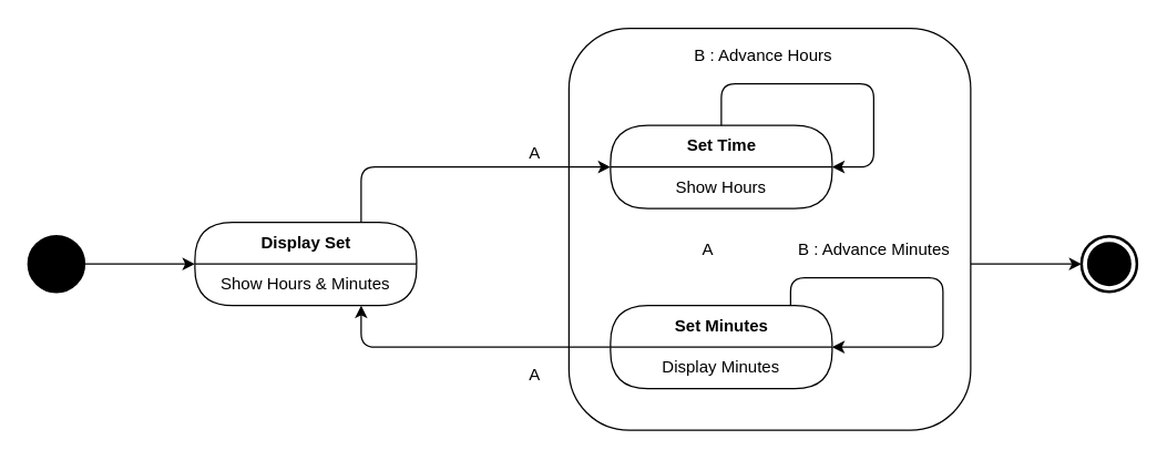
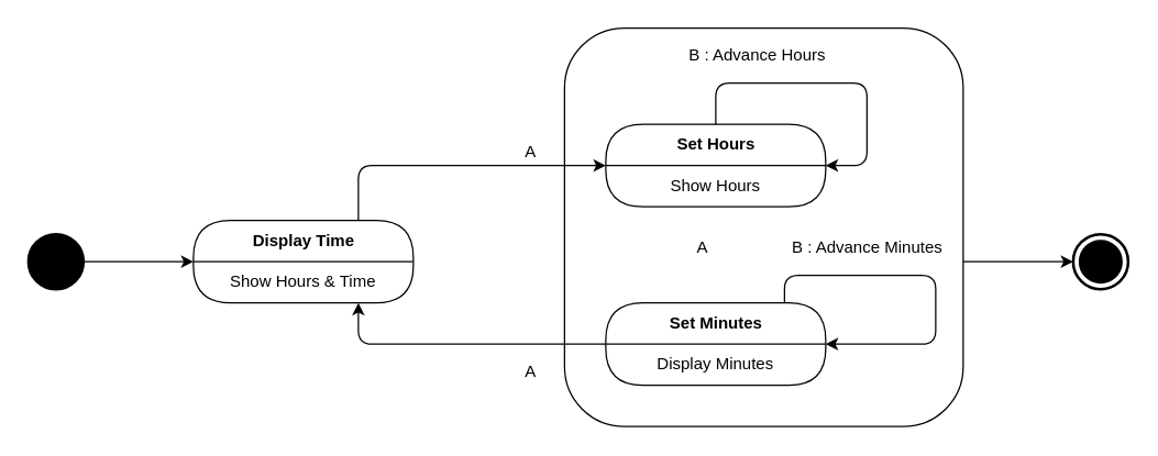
  <mxCell id="0" />
  <mxCell id="1" parent="0" />
  <mxCell id="2" value="" style="whiteSpace=wrap;html=1;aspect=fixed;rounded=1;glass=0;" vertex="1" parent="1"><mxGeometry x="410" y="20" width="290" height="290" as="geometry" /></mxCell>
  <mxCell id="3" value="" style="shape=ellipse;html=1;fillColor=#000000;strokeWidth=2;verticalLabelPosition=bottom;verticalAlignment=top;perimeter=ellipsePerimeter;" vertex="1" parent="1"><mxGeometry x="20" y="170" width="40" height="40" as="geometry" /></mxCell>
  <mxCell id="4" value="" style="endArrow=classic;html=1;exitX=1;exitY=0.5;exitDx=0;exitDy=0;" edge="1" parent="1" source="3"><mxGeometry width="50" height="50" relative="1" as="geometry"><mxPoint x="410" y="320" as="sourcePoint" /><mxPoint x="140" y="190" as="targetPoint" /></mxGeometry></mxCell>
  <mxCell id="5" value="" style="endArrow=classic;html=1;exitX=0.75;exitY=0;exitDx=0;exitDy=0;edgeStyle=orthogonalEdgeStyle;" edge="1" parent="1" source="16"><mxGeometry width="50" height="50" relative="1" as="geometry"><mxPoint x="365" y="129.5" as="sourcePoint" /><mxPoint x="440" y="120" as="targetPoint" /><Array as="points"><mxPoint x="260" y="120" /></Array></mxGeometry></mxCell>
  <mxCell id="6" value="" style="endArrow=classic;html=1;edgeStyle=orthogonalEdgeStyle;entryX=0.75;entryY=1;entryDx=0;entryDy=0;" edge="1" parent="1" target="17"><mxGeometry width="50" height="50" relative="1" as="geometry"><mxPoint x="440" y="250" as="sourcePoint" /><mxPoint x="360" y="390" as="targetPoint" /><Array as="points"><mxPoint x="260" y="250" /></Array></mxGeometry></mxCell>
  <mxCell id="7" value="A" style="text;html=1;align=center;verticalAlign=middle;resizable=0;points=[];autosize=1;" vertex="1" parent="1"><mxGeometry x="375" y="100" width="20" height="20" as="geometry" /></mxCell>
  <mxCell id="8" value="A" style="text;html=1;align=center;verticalAlign=middle;resizable=0;points=[];autosize=1;" vertex="1" parent="1"><mxGeometry x="375" y="260" width="20" height="20" as="geometry" /></mxCell>
  <mxCell id="9" value="" style="endArrow=classic;html=1;entryX=1;entryY=0;entryDx=0;entryDy=0;edgeStyle=orthogonalEdgeStyle;exitX=0.5;exitY=0;exitDx=0;exitDy=0;" edge="1" parent="1" target="19"><mxGeometry width="50" height="50" relative="1" as="geometry"><mxPoint x="520" y="100" as="sourcePoint" /><mxPoint x="600" y="130" as="targetPoint" /><Array as="points"><mxPoint x="520" y="60" /><mxPoint x="630" y="60" /><mxPoint x="630" y="120" /></Array></mxGeometry></mxCell>
  <mxCell id="10" value="B : Advance Hours" style="text;html=1;align=center;verticalAlign=middle;resizable=0;points=[];autosize=1;" vertex="1" parent="1"><mxGeometry x="495" y="30" width="110" height="20" as="geometry" /></mxCell>
  <mxCell id="11" value="B : Advance Minutes" style="text;html=1;align=center;verticalAlign=middle;resizable=0;points=[];autosize=1;" vertex="1" parent="1"><mxGeometry x="570" y="170" width="120" height="20" as="geometry" /></mxCell>
  <mxCell id="12" value="A" style="text;html=1;align=center;verticalAlign=middle;resizable=0;points=[];autosize=1;" vertex="1" parent="1"><mxGeometry x="500" y="170" width="20" height="20" as="geometry" /></mxCell>
  <mxCell id="13" value="" style="endArrow=classic;html=1;entryX=1;entryY=0;entryDx=0;entryDy=0;edgeStyle=orthogonalEdgeStyle;exitX=0.5;exitY=0;exitDx=0;exitDy=0;" edge="1" parent="1" target="21"><mxGeometry width="50" height="50" relative="1" as="geometry"><mxPoint x="570" y="220" as="sourcePoint" /><mxPoint x="650" y="240" as="targetPoint" /><Array as="points"><mxPoint x="570" y="200" /><mxPoint x="680" y="200" /><mxPoint x="680" y="250" /></Array></mxGeometry></mxCell>
  <mxCell id="14" value="" style="html=1;shape=mxgraph.sysml.actFinal;strokeWidth=2;verticalLabelPosition=bottom;verticalAlignment=top;" vertex="1" parent="1"><mxGeometry x="780" y="170" width="40" height="40" as="geometry" /></mxCell>
  <mxCell id="15" value="" style="endArrow=classic;html=1;exitX=1;exitY=0.5;exitDx=0;exitDy=0;" edge="1" parent="1"><mxGeometry width="50" height="50" relative="1" as="geometry"><mxPoint x="700" y="190" as="sourcePoint" /><mxPoint x="780" y="190" as="targetPoint" /></mxGeometry></mxCell>
- <mxCell id="16" value="Display Set" style="swimlane;html=1;fontStyle=1;align=center;verticalAlign=middle;childLayout=stackLayout;horizontal=1;startSize=30;horizontalStack=0;resizeParent=0;resizeLast=1;container=0;collapsible=0;rounded=1;arcSize=30;swimlaneFillColor=#FFFFFF;dropTarget=0;" vertex="1" parent="1"><mxGeometry x="140" y="160" width="160" height="60" as="geometry" /></mxCell>
- <mxCell id="17" value="Show Hours &amp;amp; Minutes" style="text;html=1;strokeColor=none;fillColor=none;align=center;verticalAlign=middle;spacingLeft=4;spacingRight=4;whiteSpace=wrap;overflow=hidden;rotatable=0;fontColor=#000000;" vertex="1" parent="16"><mxGeometry y="30" width="160" height="30" as="geometry" /></mxCell>
- <mxCell id="18" value="Set Time" style="swimlane;html=1;fontStyle=1;align=center;verticalAlign=middle;childLayout=stackLayout;horizontal=1;startSize=30;horizontalStack=0;resizeParent=0;resizeLast=1;container=0;collapsible=0;rounded=1;arcSize=30;swimlaneFillColor=#FFFFFF;dropTarget=0;" vertex="1" parent="1"><mxGeometry x="440" y="90" width="160" height="60" as="geometry" /></mxCell>
+ <mxCell id="16" value="Display Time" style="swimlane;html=1;fontStyle=1;align=center;verticalAlign=middle;childLayout=stackLayout;horizontal=1;startSize=30;horizontalStack=0;resizeParent=0;resizeLast=1;container=0;collapsible=0;rounded=1;arcSize=30;swimlaneFillColor=#FFFFFF;dropTarget=0;" vertex="1" parent="1"><mxGeometry x="140" y="160" width="160" height="60" as="geometry" /></mxCell>
+ <mxCell id="17" value="Show Hours &amp;amp; Time" style="text;html=1;strokeColor=none;fillColor=none;align=center;verticalAlign=middle;spacingLeft=4;spacingRight=4;whiteSpace=wrap;overflow=hidden;rotatable=0;fontColor=#000000;" vertex="1" parent="16"><mxGeometry y="30" width="160" height="30" as="geometry" /></mxCell>
+ <mxCell id="18" value="Set Hours" style="swimlane;html=1;fontStyle=1;align=center;verticalAlign=middle;childLayout=stackLayout;horizontal=1;startSize=30;horizontalStack=0;resizeParent=0;resizeLast=1;container=0;collapsible=0;rounded=1;arcSize=30;swimlaneFillColor=#FFFFFF;dropTarget=0;" vertex="1" parent="1"><mxGeometry x="440" y="90" width="160" height="60" as="geometry" /></mxCell>
  <mxCell id="19" value="Show Hours" style="text;html=1;strokeColor=none;fillColor=none;align=center;verticalAlign=middle;spacingLeft=4;spacingRight=4;whiteSpace=wrap;overflow=hidden;rotatable=0;fontColor=#000000;" vertex="1" parent="18"><mxGeometry y="30" width="160" height="30" as="geometry" /></mxCell>
  <mxCell id="20" value="Set Minutes" style="swimlane;html=1;fontStyle=1;align=center;verticalAlign=middle;childLayout=stackLayout;horizontal=1;startSize=30;horizontalStack=0;resizeParent=0;resizeLast=1;container=0;collapsible=0;rounded=1;arcSize=30;swimlaneFillColor=#FFFFFF;dropTarget=0;" vertex="1" parent="1"><mxGeometry x="440" y="220" width="160" height="60" as="geometry" /></mxCell>
  <mxCell id="21" value="Display Minutes" style="text;html=1;strokeColor=none;fillColor=none;align=center;verticalAlign=middle;spacingLeft=4;spacingRight=4;whiteSpace=wrap;overflow=hidden;rotatable=0;fontColor=#000000;" vertex="1" parent="20"><mxGeometry y="30" width="160" height="30" as="geometry" /></mxCell>
